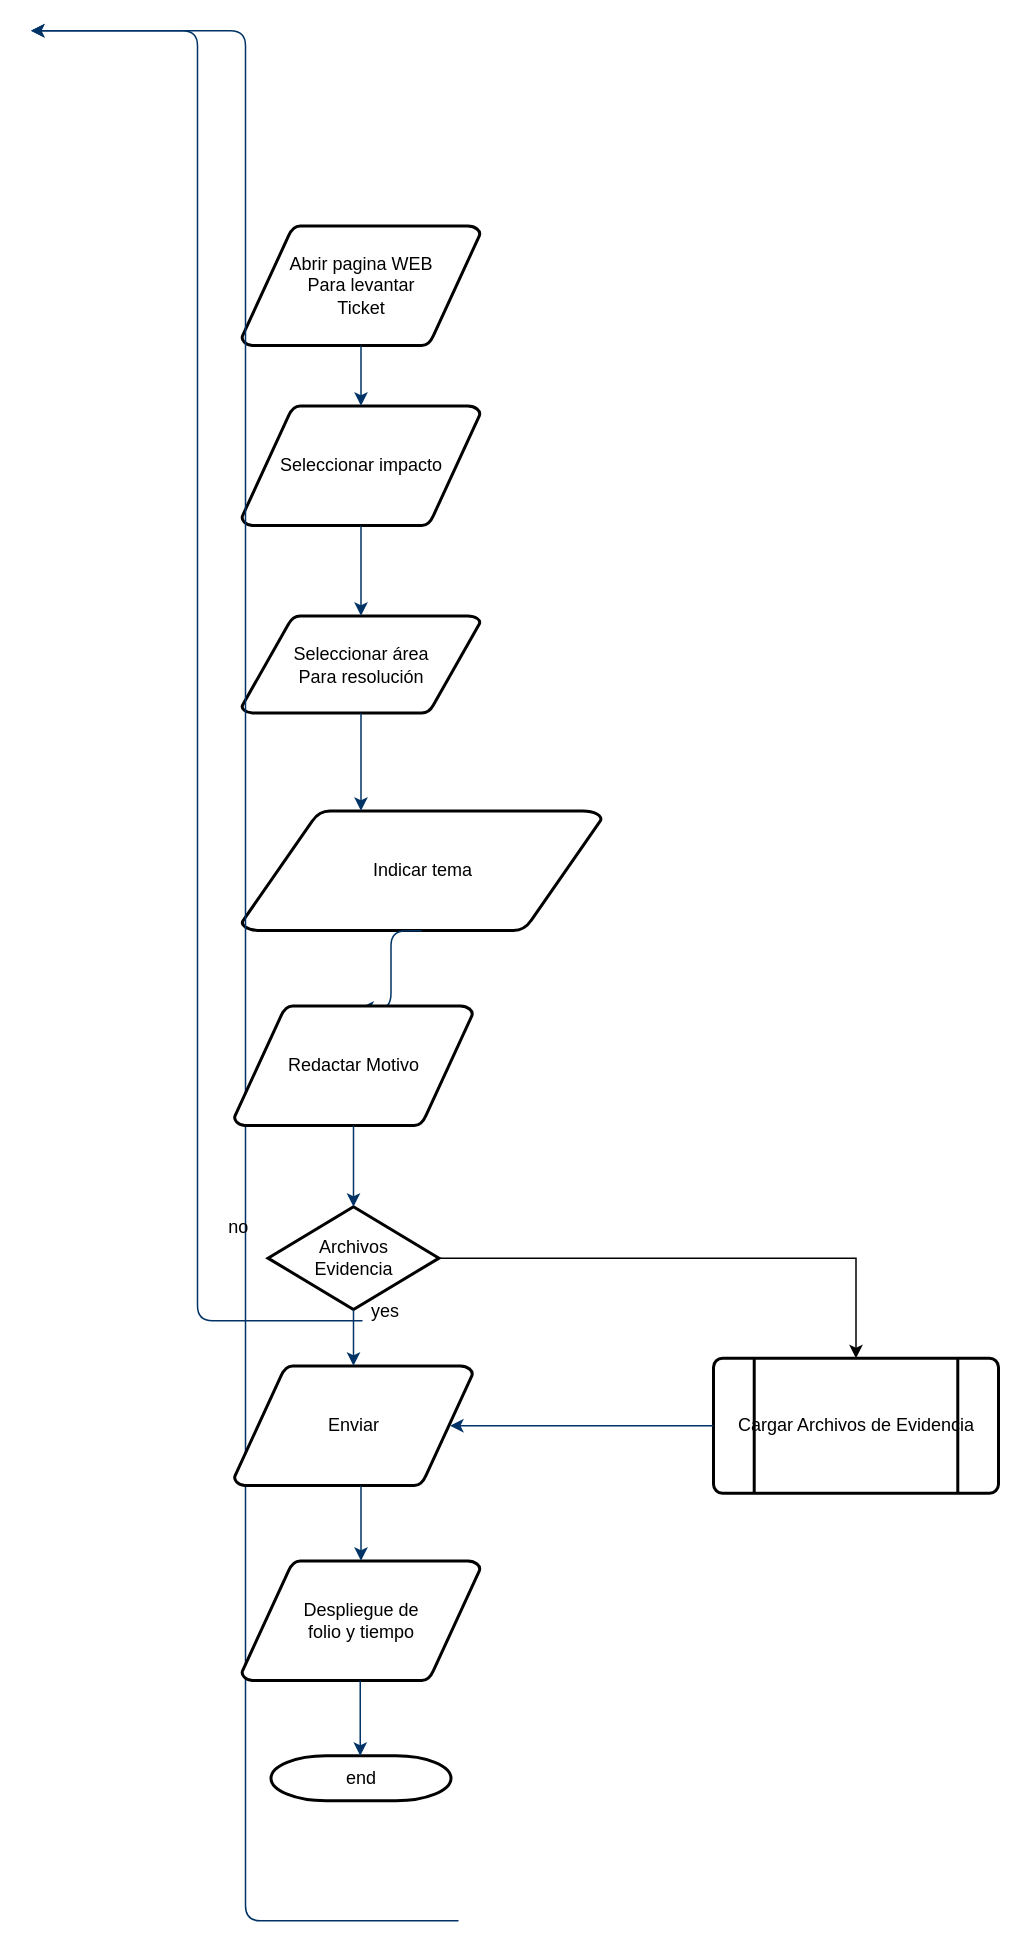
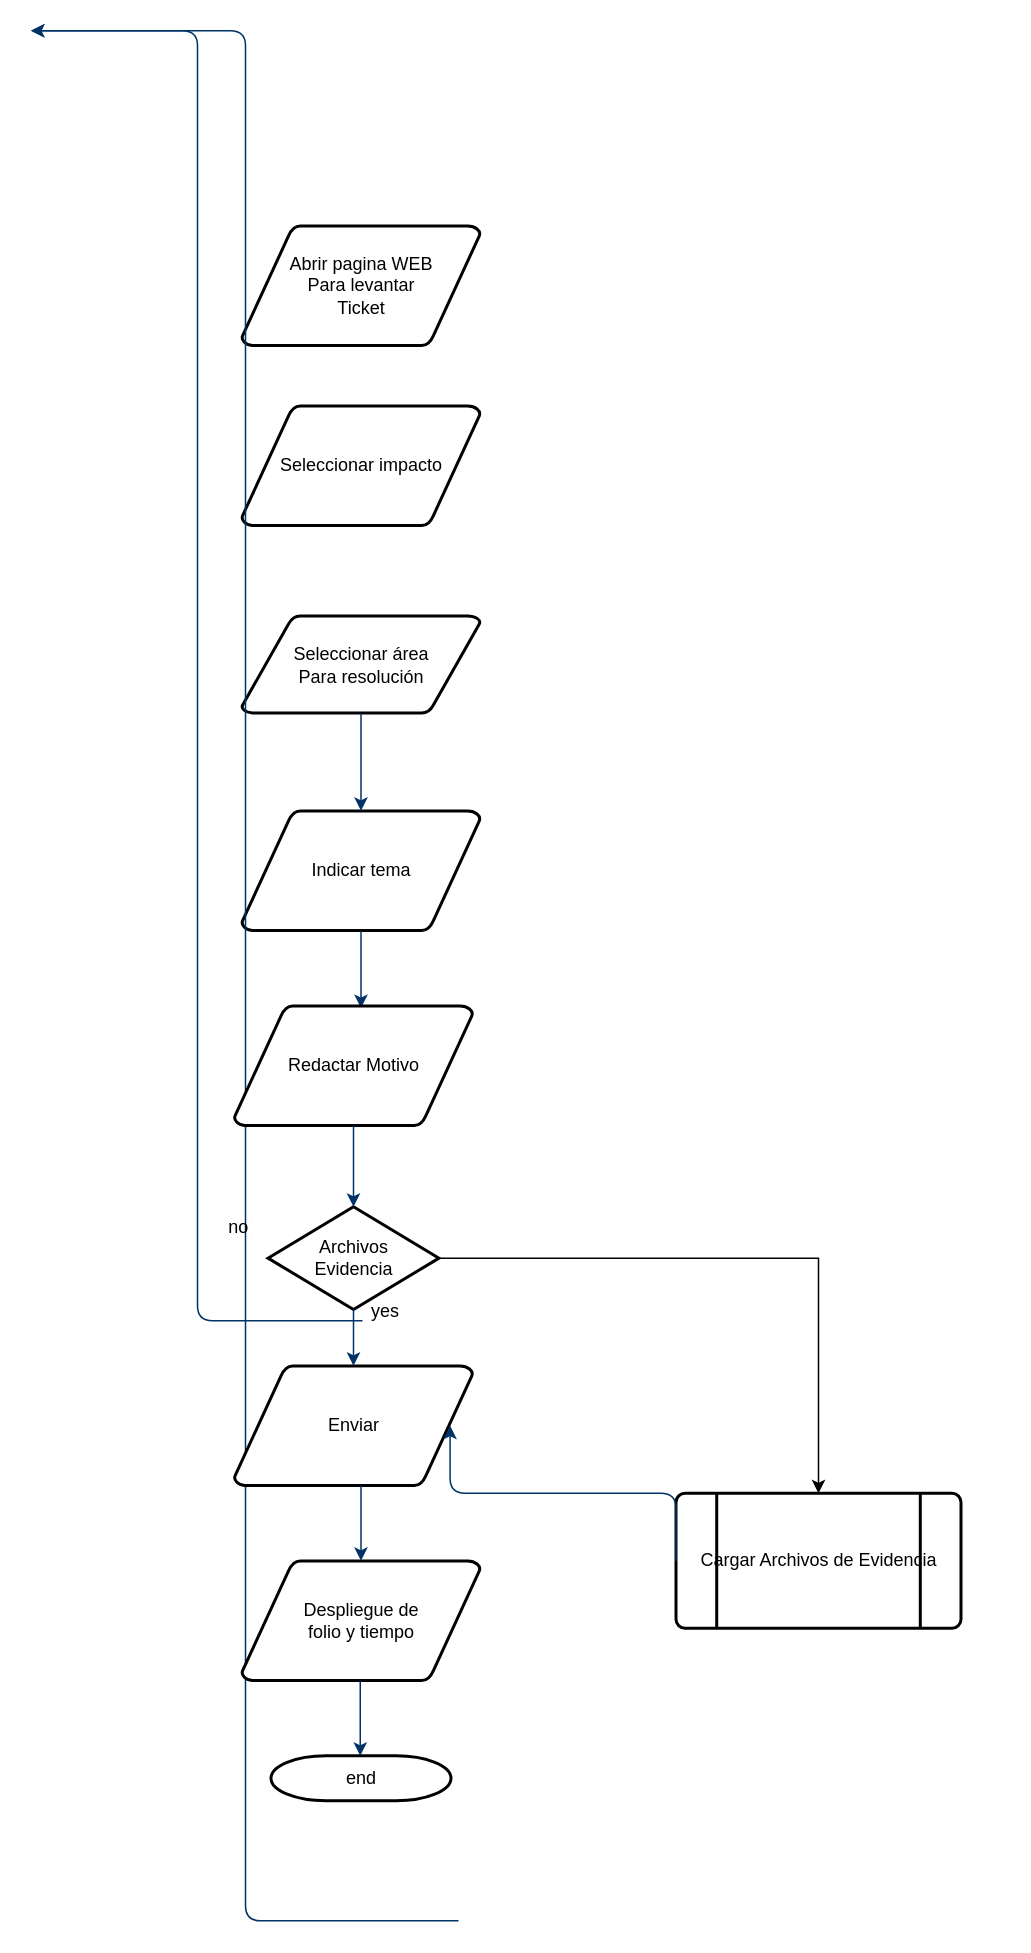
  <mxCell id="0" />
  <mxCell id="1" parent="0" />
  <mxCell id="2" value="Abrir pagina WEB&lt;br&gt;Para levantar&lt;br&gt;Ticket" style="shape=mxgraph.flowchart.data;strokeWidth=2;gradientColor=none;gradientDirection=north;fontStyle=0;html=1;" parent="1" vertex="1"><mxGeometry x="160.5" y="150" width="159" height="80" as="geometry" /></mxCell>
  <mxCell id="3" value="Seleccionar área&lt;br&gt;Para resolución" style="shape=mxgraph.flowchart.data;strokeWidth=2;gradientColor=none;gradientDirection=north;fontStyle=0;html=1;" parent="1" vertex="1"><mxGeometry x="160.5" y="410" width="159" height="65" as="geometry" /></mxCell>
  <mxCell id="4" value="Seleccionar impacto" style="shape=mxgraph.flowchart.data;strokeWidth=2;gradientColor=none;gradientDirection=north;fontStyle=0;html=1;" parent="1" vertex="1"><mxGeometry x="160.5" y="270" width="159" height="80" as="geometry" /></mxCell>
- <mxCell id="5" style="fontStyle=1;strokeColor=#003366;strokeWidth=1;html=1;" parent="1" source="2" target="4" edge="1"><mxGeometry relative="1" as="geometry" /></mxCell>
- <mxCell id="6" style="fontStyle=1;strokeColor=#003366;strokeWidth=1;html=1;" parent="1" source="4" target="3" edge="1"><mxGeometry relative="1" as="geometry"><mxPoint x="240" y="410" as="targetPoint" /></mxGeometry></mxCell>
- <mxCell id="7" value="Indicar tema" style="shape=mxgraph.flowchart.data;strokeWidth=2;gradientColor=none;gradientDirection=north;fontStyle=0;html=1;" parent="1" vertex="1"><mxGeometry x="160.5" y="540" width="240" height="80" as="geometry" /></mxCell>
+ <mxCell id="7" value="Indicar tema" style="shape=mxgraph.flowchart.data;strokeWidth=2;gradientColor=none;gradientDirection=north;fontStyle=0;html=1;" parent="1" vertex="1"><mxGeometry x="160.5" y="540" width="159" height="80" as="geometry" /></mxCell>
  <mxCell id="8" value="" style="edgeStyle=elbowEdgeStyle;elbow=horizontal;fontStyle=1;strokeColor=#003366;strokeWidth=1;html=1;" parent="1" source="3" target="7" edge="1"><mxGeometry y="-120" width="100" height="100" as="geometry"><mxPoint y="0" as="sourcePoint" x="-80" /><mxPoint x="20" y="-100" as="targetPoint" /></mxGeometry></mxCell>
  <mxCell id="9" value="" style="edgeStyle=elbowEdgeStyle;elbow=horizontal;exitX=0.5;exitY=1;exitPerimeter=0;fontStyle=1;strokeColor=#003366;strokeWidth=1;html=1;" parent="1" edge="1"><mxGeometry width="100" height="100" as="geometry"><mxPoint x="241" y="880" as="sourcePoint" /><mxPoint x="20" as="targetPoint" y="20" /></mxGeometry></mxCell>
  <mxCell id="10" value="" style="edgeStyle=elbowEdgeStyle;elbow=horizontal;fontStyle=1;strokeColor=#003366;strokeWidth=1;html=1;exitX=0.5;exitY=1;exitDx=0;exitDy=0;exitPerimeter=0;" parent="1" source="7" edge="1"><mxGeometry x="-1.5" y="-558.5" width="100" height="100" as="geometry"><mxPoint x="240" y="620" as="sourcePoint" /><mxPoint x="239.5" y="671.5" as="targetPoint" /></mxGeometry></mxCell>
  <mxCell id="11" value="" style="edgeStyle=elbowEdgeStyle;elbow=horizontal;exitX=1;exitY=0.5;exitPerimeter=0;entryX=0;entryY=0.5;entryPerimeter=0;fontStyle=1;strokeColor=#003366;strokeWidth=1;html=1;" parent="1" edge="1"><mxGeometry width="100" height="100" as="geometry"><mxPoint x="305" y="1280" as="sourcePoint" /><mxPoint x="20" as="targetPoint" y="20" /></mxGeometry></mxCell>
  <mxCell id="12" value="Redactar Motivo" style="shape=mxgraph.flowchart.data;strokeWidth=2;gradientColor=none;gradientDirection=north;fontStyle=0;html=1;" parent="1" vertex="1"><mxGeometry x="155.5" y="670" width="159" height="80" as="geometry" /></mxCell>
  <mxCell id="13" value="Archivos &lt;br&gt;Evidencia" style="shape=mxgraph.flowchart.decision;strokeWidth=2;gradientColor=none;gradientDirection=north;fontStyle=0;html=1;" parent="1" vertex="1"><mxGeometry x="178" y="804" width="114" height="68.5" as="geometry" /></mxCell>
  <mxCell id="14" value="Enviar" style="shape=mxgraph.flowchart.data;strokeWidth=2;gradientColor=none;gradientDirection=north;fontStyle=0;html=1;" parent="1" vertex="1"><mxGeometry x="155.5" y="910" width="159" height="80" as="geometry" /></mxCell>
- <mxCell id="15" value="Cargar Archivos de Evidencia" style="shape=mxgraph.flowchart.predefined_process;strokeWidth=2;gradientColor=none;gradientDirection=north;fontStyle=0;html=1;" parent="1" vertex="1"><mxGeometry x="475" y="905" width="190" height="90" as="geometry" /></mxCell>
+ <mxCell id="15" value="Cargar Archivos de Evidencia" style="shape=mxgraph.flowchart.predefined_process;strokeWidth=2;gradientColor=none;gradientDirection=north;fontStyle=0;html=1;" parent="1" vertex="1"><mxGeometry x="450" y="995" width="190" height="90" as="geometry" /></mxCell>
  <mxCell id="16" value="end" style="shape=mxgraph.flowchart.terminator;strokeWidth=2;gradientColor=none;gradientDirection=north;fontStyle=0;html=1;" parent="1" vertex="1"><mxGeometry x="180" y="1170" width="120" height="30" as="geometry" /></mxCell>
  <mxCell id="17" value="" style="edgeStyle=elbowEdgeStyle;elbow=vertical;exitX=0.5;exitY=1;exitPerimeter=0;entryX=0.5;entryY=0;entryPerimeter=0;fontStyle=1;strokeColor=#003366;strokeWidth=1;html=1;" parent="1" source="12" target="13" edge="1"><mxGeometry x="-5" y="-840" width="100" height="100" as="geometry"><mxPoint x="-85" y="-720" as="sourcePoint" /><mxPoint x="15" y="-820" as="targetPoint" /></mxGeometry></mxCell>
  <mxCell id="18" value="" style="edgeStyle=elbowEdgeStyle;elbow=vertical;exitX=0.5;exitY=1;exitPerimeter=0;entryX=0.5;entryY=0;entryPerimeter=0;fontStyle=1;strokeColor=#003366;strokeWidth=1;html=1;" parent="1" source="13" target="14" edge="1"><mxGeometry x="-5" y="-840" width="100" height="100" as="geometry"><mxPoint x="-85" y="-720" as="sourcePoint" /><mxPoint x="15" y="-820" as="targetPoint" /></mxGeometry></mxCell>
  <mxCell id="19" value="" style="edgeStyle=elbowEdgeStyle;elbow=vertical;exitX=0;exitY=0.5;exitPerimeter=0;entryX=0.905;entryY=0.5;entryPerimeter=0;fontStyle=1;strokeColor=#003366;strokeWidth=1;html=1;exitDx=0;exitDy=0;entryDx=0;entryDy=0;" parent="1" source="15" target="14" edge="1"><mxGeometry x="-5" y="-840" width="100" height="100" as="geometry"><mxPoint x="15" y="-820" as="sourcePoint" /><mxPoint x="-85" y="-720" as="targetPoint" /></mxGeometry></mxCell>
  <mxCell id="20" value="yes" style="text;fontStyle=0;html=1;strokeColor=none;gradientColor=none;fillColor=none;strokeWidth=2;align=center;" parent="1" vertex="1"><mxGeometry x="236" y="860" width="40" height="26" as="geometry" /></mxCell>
  <mxCell id="21" value="no" style="text;fontStyle=0;html=1;strokeColor=none;gradientColor=none;fillColor=none;strokeWidth=2;" parent="1" vertex="1"><mxGeometry x="150" y="804" width="40" height="26" as="geometry" /></mxCell>
  <mxCell id="22" style="edgeStyle=orthogonalEdgeStyle;rounded=0;orthogonalLoop=1;jettySize=auto;html=1;exitX=1;exitY=0.5;exitDx=0;exitDy=0;exitPerimeter=0;entryX=0.5;entryY=0;entryDx=0;entryDy=0;entryPerimeter=0;" edge="1" parent="1" source="13" target="15"><mxGeometry relative="1" as="geometry" /></mxCell>
  <mxCell id="23" value="Despliegue de&lt;br&gt;folio y tiempo" style="shape=mxgraph.flowchart.data;strokeWidth=2;gradientColor=none;gradientDirection=north;fontStyle=0;html=1;" vertex="1" parent="1"><mxGeometry x="160.5" y="1040" width="159" height="80" as="geometry" /></mxCell>
  <mxCell id="24" value="" style="edgeStyle=elbowEdgeStyle;elbow=vertical;exitX=0.5;exitY=1;exitPerimeter=0;entryX=0.5;entryY=0;entryPerimeter=0;fontStyle=1;strokeColor=#003366;strokeWidth=1;html=1;" edge="1" parent="1" target="23"><mxGeometry y="-722.5" width="100" height="100" as="geometry"><mxPoint x="240" y="990" as="sourcePoint" /><mxPoint x="20" y="-702.5" as="targetPoint" /></mxGeometry></mxCell>
  <mxCell id="25" value="" style="edgeStyle=elbowEdgeStyle;elbow=vertical;exitX=0.5;exitY=1;exitPerimeter=0;entryX=0.5;entryY=0;entryPerimeter=0;fontStyle=1;strokeColor=#003366;strokeWidth=1;html=1;" edge="1" parent="1"><mxGeometry x="-0.5" y="-592.5" width="100" height="100" as="geometry"><mxPoint x="239.5" y="1120" as="sourcePoint" /><mxPoint x="239.5" y="1170" as="targetPoint" /></mxGeometry></mxCell>
